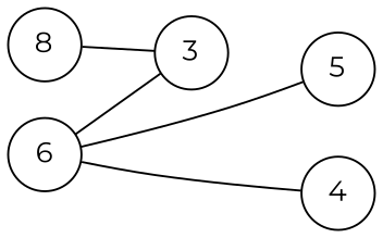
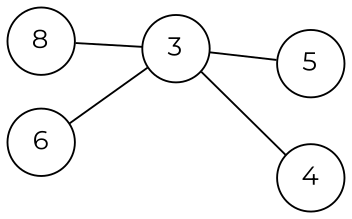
  graph {
    fontname=Montserrat
    rankdir=LR
    node [fixedsize=true fontname=Montserrat]
    edge [fontname=Montserrat]
    n1 [height=0.5 label=8 width=0.5]
    n2 [height=0.5 label=6 width=0.5]
    3 [height=0.5 width=0.5]
    4 [height=0.5 width=0.5]
    5 [height=0.5 width=0.5]
    subgraph sub_1 {
      rank=same
      n1
      n2
    }
    subgraph sub_2 {
      rank=same
      3
    }
    subgraph sub_3 {
      rank=same
      4
      5
    }
    n1 -- 3
    n2 -- 3
-   n2 -- 4
-   n2 -- 5
+   3 -- 4
+   3 -- 5
  }
